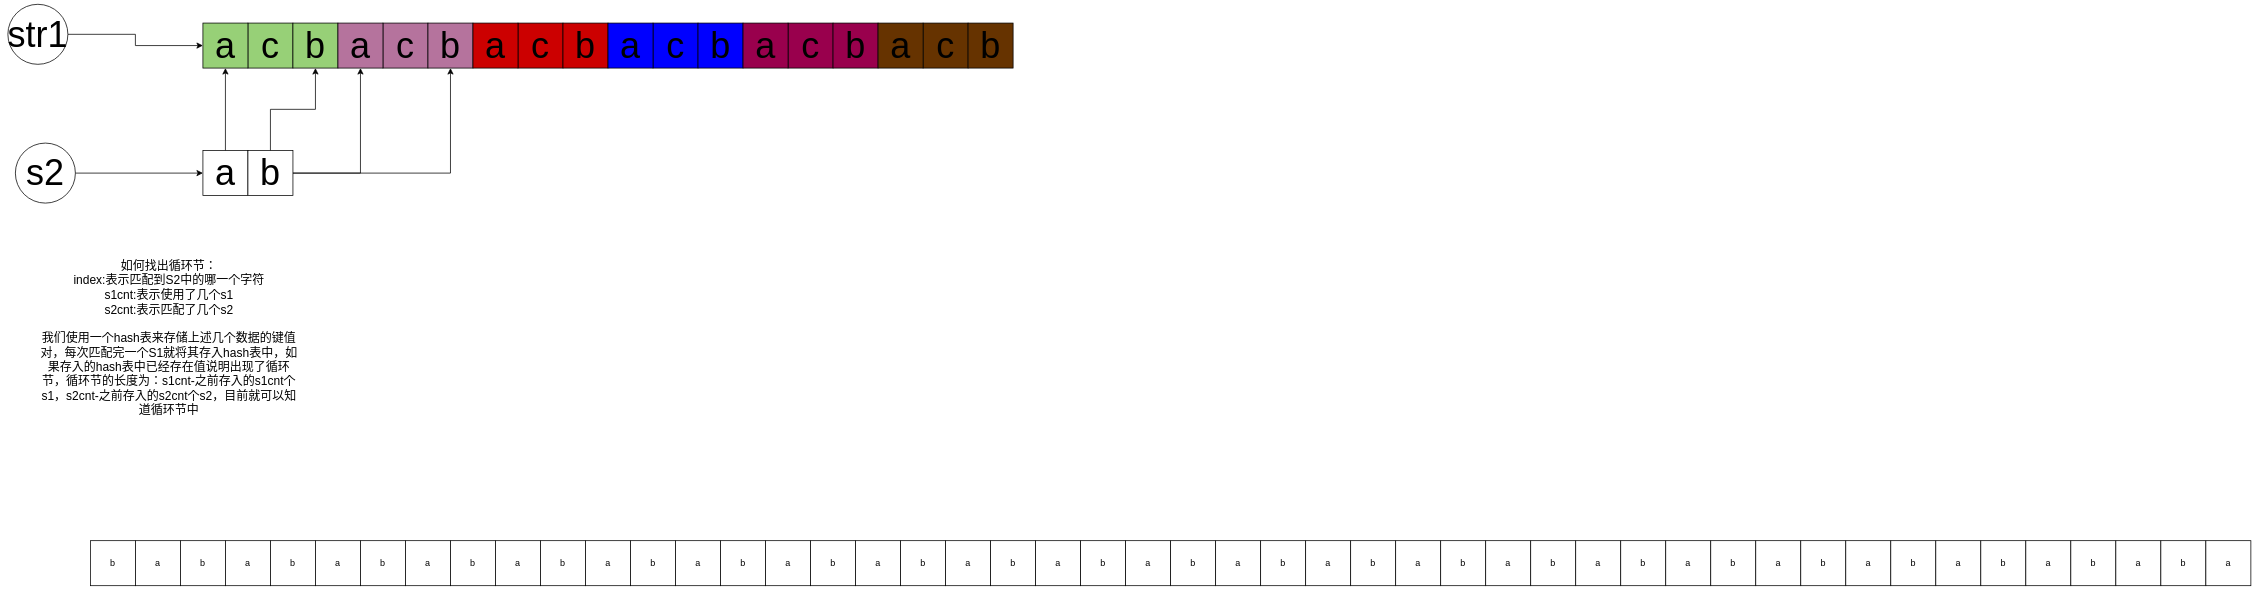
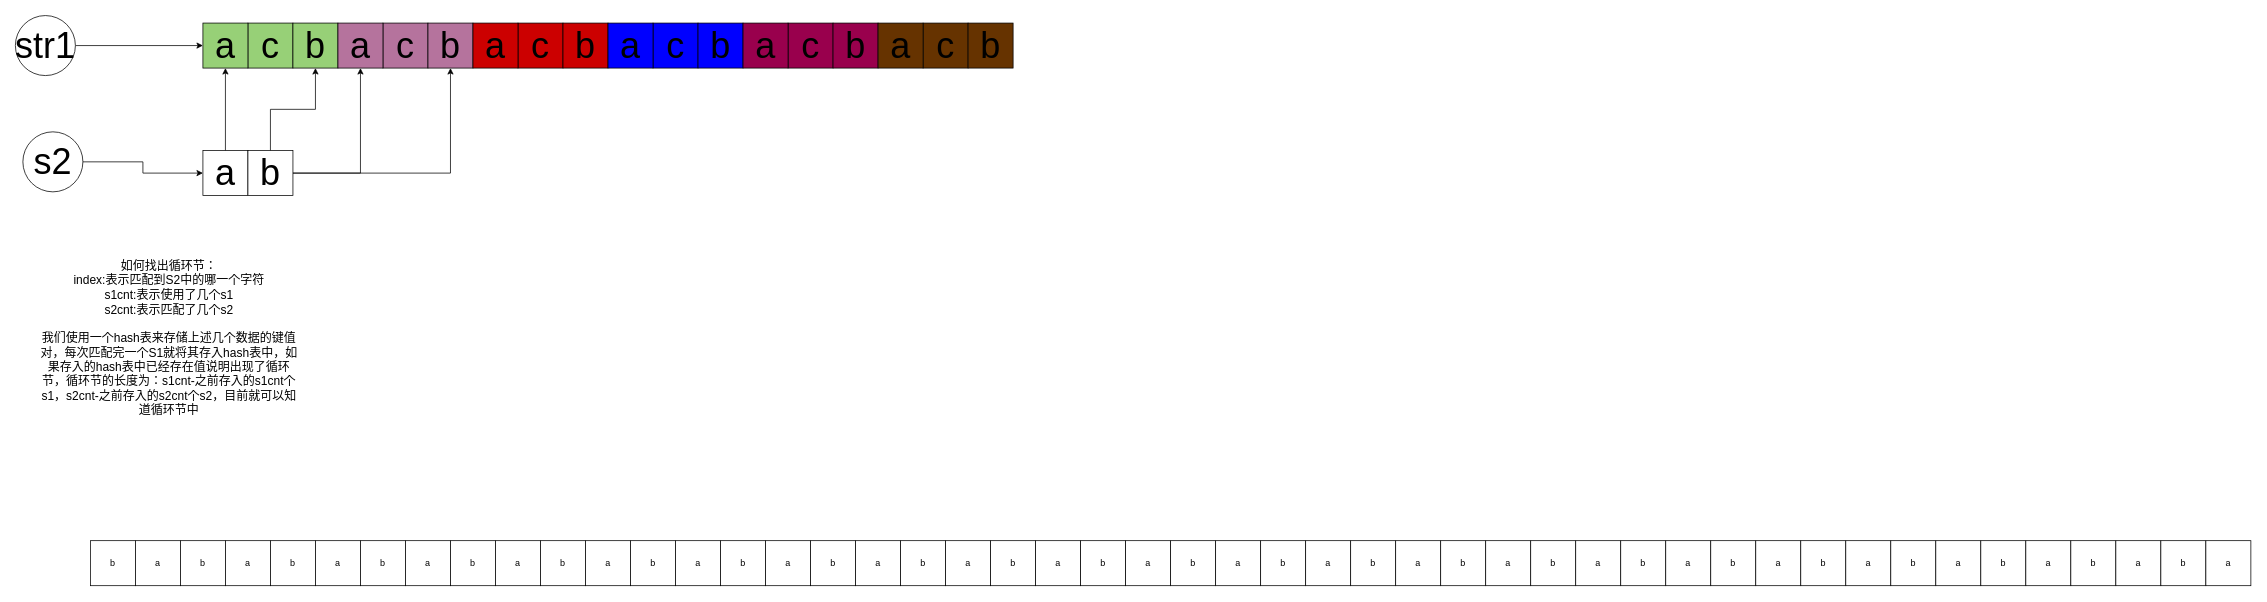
  <mxCell id="0" />
  <mxCell id="1" parent="0" />
  <mxCell id="2" value="&lt;font style=&quot;font-size: 48px;&quot;&gt;c&lt;/font&gt;" style="whiteSpace=wrap;html=1;aspect=fixed;fillColor=#97D077;" vertex="1" parent="1"><mxGeometry x="330" y="30" width="60" height="60" as="geometry" /></mxCell>
  <mxCell id="3" value="&lt;font style=&quot;font-size: 48px;&quot;&gt;b&lt;/font&gt;" style="whiteSpace=wrap;html=1;aspect=fixed;fillColor=#97D077;" vertex="1" parent="1"><mxGeometry x="390" y="30" width="60" height="60" as="geometry" /></mxCell>
  <mxCell id="4" value="&lt;font style=&quot;font-size: 48px;&quot;&gt;a&lt;/font&gt;" style="whiteSpace=wrap;html=1;aspect=fixed;fillColor=#97D077;" vertex="1" parent="1"><mxGeometry x="270" y="30" width="60" height="60" as="geometry" /></mxCell>
  <mxCell id="5" value="&lt;font style=&quot;font-size: 48px;&quot;&gt;c&lt;/font&gt;" style="whiteSpace=wrap;html=1;aspect=fixed;fillColor=#B5739D;" vertex="1" parent="1"><mxGeometry x="510" y="30" width="60" height="60" as="geometry" /></mxCell>
  <mxCell id="6" value="&lt;font style=&quot;font-size: 48px;&quot;&gt;b&lt;/font&gt;" style="whiteSpace=wrap;html=1;aspect=fixed;fillColor=#B5739D;" vertex="1" parent="1"><mxGeometry x="570" y="30" width="60" height="60" as="geometry" /></mxCell>
  <mxCell id="7" value="&lt;font style=&quot;font-size: 48px;&quot;&gt;a&lt;/font&gt;" style="whiteSpace=wrap;html=1;aspect=fixed;fillColor=#B5739D;" vertex="1" parent="1"><mxGeometry x="450" y="30" width="60" height="60" as="geometry" /></mxCell>
  <mxCell id="8" value="&lt;font style=&quot;font-size: 48px;&quot;&gt;c&lt;/font&gt;" style="whiteSpace=wrap;html=1;aspect=fixed;fillColor=#CC0000;" vertex="1" parent="1"><mxGeometry x="690" y="30" width="60" height="60" as="geometry" /></mxCell>
  <mxCell id="9" value="&lt;font style=&quot;font-size: 48px;&quot;&gt;b&lt;/font&gt;" style="whiteSpace=wrap;html=1;aspect=fixed;fillColor=#CC0000;" vertex="1" parent="1"><mxGeometry x="750" y="30" width="60" height="60" as="geometry" /></mxCell>
  <mxCell id="10" value="&lt;font style=&quot;font-size: 48px;&quot;&gt;a&lt;/font&gt;" style="whiteSpace=wrap;html=1;aspect=fixed;fillColor=#CC0000;" vertex="1" parent="1"><mxGeometry x="630" y="30" width="60" height="60" as="geometry" /></mxCell>
  <mxCell id="11" value="&lt;font style=&quot;font-size: 48px;&quot;&gt;c&lt;/font&gt;" style="whiteSpace=wrap;html=1;aspect=fixed;fillColor=#0000FF;" vertex="1" parent="1"><mxGeometry x="870" y="30" width="60" height="60" as="geometry" /></mxCell>
  <mxCell id="12" value="&lt;font style=&quot;font-size: 48px;&quot;&gt;b&lt;/font&gt;" style="whiteSpace=wrap;html=1;aspect=fixed;fillColor=#0000FF;" vertex="1" parent="1"><mxGeometry x="930" y="30" width="60" height="60" as="geometry" /></mxCell>
  <mxCell id="13" value="&lt;font style=&quot;font-size: 48px;&quot;&gt;a&lt;/font&gt;" style="whiteSpace=wrap;html=1;aspect=fixed;fillColor=#0000FF;" vertex="1" parent="1"><mxGeometry x="810" y="30" width="60" height="60" as="geometry" /></mxCell>
  <mxCell id="14" value="&lt;font style=&quot;font-size: 48px;&quot;&gt;c&lt;/font&gt;" style="whiteSpace=wrap;html=1;aspect=fixed;fillColor=#99004D;" vertex="1" parent="1"><mxGeometry x="1050" y="30" width="60" height="60" as="geometry" /></mxCell>
  <mxCell id="15" value="&lt;font style=&quot;font-size: 48px;&quot;&gt;b&lt;/font&gt;" style="whiteSpace=wrap;html=1;aspect=fixed;fillColor=#99004D;" vertex="1" parent="1"><mxGeometry x="1110" y="30" width="60" height="60" as="geometry" /></mxCell>
  <mxCell id="16" value="&lt;font style=&quot;font-size: 48px;&quot;&gt;a&lt;/font&gt;" style="whiteSpace=wrap;html=1;aspect=fixed;fillColor=#99004D;" vertex="1" parent="1"><mxGeometry x="990" y="30" width="60" height="60" as="geometry" /></mxCell>
  <mxCell id="17" value="&lt;font style=&quot;font-size: 48px;&quot;&gt;c&lt;/font&gt;" style="whiteSpace=wrap;html=1;aspect=fixed;fillColor=#663300;" vertex="1" parent="1"><mxGeometry x="1230" y="30" width="60" height="60" as="geometry" /></mxCell>
  <mxCell id="18" value="&lt;font style=&quot;font-size: 48px;&quot;&gt;b&lt;/font&gt;" style="whiteSpace=wrap;html=1;aspect=fixed;fillColor=#663300;" vertex="1" parent="1"><mxGeometry x="1290" y="30" width="60" height="60" as="geometry" /></mxCell>
  <mxCell id="19" value="&lt;font style=&quot;font-size: 48px;&quot;&gt;a&lt;/font&gt;" style="whiteSpace=wrap;html=1;aspect=fixed;fillColor=#663300;" vertex="1" parent="1"><mxGeometry x="1170" y="30" width="60" height="60" as="geometry" /></mxCell>
  <mxCell id="20" style="edgeStyle=orthogonalEdgeStyle;rounded=0;orthogonalLoop=1;jettySize=auto;html=1;" edge="1" parent="1" source="21" target="4"><mxGeometry relative="1" as="geometry" /></mxCell>
- <mxCell id="21" value="&lt;font style=&quot;font-size: 48px;&quot;&gt;str1&lt;/font&gt;" style="ellipse;whiteSpace=wrap;html=1;aspect=fixed;" vertex="1" parent="1"><mxGeometry x="10" y="5" width="80" height="80" as="geometry" /></mxCell>
+ <mxCell id="21" value="&lt;font style=&quot;font-size: 48px;&quot;&gt;str1&lt;/font&gt;" style="ellipse;whiteSpace=wrap;html=1;aspect=fixed;" vertex="1" parent="1"><mxGeometry x="20" y="20" width="80" height="80" as="geometry" /></mxCell>
  <mxCell id="22" value="" style="edgeStyle=orthogonalEdgeStyle;rounded=0;orthogonalLoop=1;jettySize=auto;html=1;" edge="1" parent="1" source="24" target="4"><mxGeometry relative="1" as="geometry" /></mxCell>
  <mxCell id="23" style="edgeStyle=orthogonalEdgeStyle;rounded=0;orthogonalLoop=1;jettySize=auto;html=1;entryX=0.5;entryY=1;entryDx=0;entryDy=0;" edge="1" parent="1" source="24" target="7"><mxGeometry relative="1" as="geometry" /></mxCell>
  <mxCell id="24" value="&lt;font style=&quot;font-size: 48px;&quot;&gt;a&lt;/font&gt;" style="whiteSpace=wrap;html=1;aspect=fixed;" vertex="1" parent="1"><mxGeometry x="270" y="200" width="60" height="60" as="geometry" /></mxCell>
  <mxCell id="25" style="edgeStyle=orthogonalEdgeStyle;rounded=0;orthogonalLoop=1;jettySize=auto;html=1;entryX=0.5;entryY=1;entryDx=0;entryDy=0;" edge="1" parent="1" source="27" target="3"><mxGeometry relative="1" as="geometry" /></mxCell>
  <mxCell id="26" style="edgeStyle=orthogonalEdgeStyle;rounded=0;orthogonalLoop=1;jettySize=auto;html=1;entryX=0.5;entryY=1;entryDx=0;entryDy=0;" edge="1" parent="1" source="27" target="6"><mxGeometry relative="1" as="geometry" /></mxCell>
  <mxCell id="27" value="&lt;font style=&quot;font-size: 48px;&quot;&gt;b&lt;/font&gt;" style="whiteSpace=wrap;html=1;aspect=fixed;" vertex="1" parent="1"><mxGeometry x="330" y="200" width="60" height="60" as="geometry" /></mxCell>
  <mxCell id="28" style="edgeStyle=orthogonalEdgeStyle;rounded=0;orthogonalLoop=1;jettySize=auto;html=1;" edge="1" parent="1" source="29" target="24"><mxGeometry relative="1" as="geometry" /></mxCell>
- <mxCell id="29" value="&lt;span style=&quot;font-size: 48px;&quot;&gt;s2&lt;/span&gt;" style="ellipse;whiteSpace=wrap;html=1;aspect=fixed;" vertex="1" parent="1"><mxGeometry x="20" y="190" width="80" height="80" as="geometry" /></mxCell>
+ <mxCell id="29" value="&lt;span style=&quot;font-size: 48px;&quot;&gt;s2&lt;/span&gt;" style="ellipse;whiteSpace=wrap;html=1;aspect=fixed;" vertex="1" parent="1"><mxGeometry x="30" y="175" width="80" height="80" as="geometry" /></mxCell>
  <mxCell id="30" value="&lt;font size=&quot;3&quot;&gt;如何找出循环节：&lt;br&gt;index:表示匹配到S2中的哪一个字符&lt;br&gt;s1cnt:表示使用了几个s1&lt;br&gt;s2cnt:表示匹配了几个s2&lt;br&gt;&lt;br&gt;我们使用一个hash表来存储上述几个数据的键值对，每次匹配完一个S1就将其存入hash表中，如果存入的hash表中已经存在值说明出现了循环节，循环节的长度为：s1cnt-之前存入的s1cnt个s1，s2cnt-之前存入的s2cnt个s2，目前就可以知道循环节中&lt;br&gt;&lt;/font&gt;" style="text;strokeColor=none;align=center;fillColor=none;html=1;verticalAlign=middle;whiteSpace=wrap;rounded=0;" vertex="1" parent="1"><mxGeometry x="50" y="330" width="350" height="240" as="geometry" /></mxCell>
  <mxCell id="31" value="b" style="whiteSpace=wrap;html=1;aspect=fixed;" vertex="1" parent="1"><mxGeometry x="120" y="720" width="60" height="60" as="geometry" /></mxCell>
  <mxCell id="32" value="a" style="whiteSpace=wrap;html=1;aspect=fixed;" vertex="1" parent="1"><mxGeometry x="180" y="720" width="60" height="60" as="geometry" /></mxCell>
  <mxCell id="33" value="b" style="whiteSpace=wrap;html=1;aspect=fixed;" vertex="1" parent="1"><mxGeometry x="240" y="720" width="60" height="60" as="geometry" /></mxCell>
  <mxCell id="34" value="a" style="whiteSpace=wrap;html=1;aspect=fixed;" vertex="1" parent="1"><mxGeometry x="300" y="720" width="60" height="60" as="geometry" /></mxCell>
  <mxCell id="35" value="b" style="whiteSpace=wrap;html=1;aspect=fixed;" vertex="1" parent="1"><mxGeometry x="360" y="720" width="60" height="60" as="geometry" /></mxCell>
  <mxCell id="36" value="a" style="whiteSpace=wrap;html=1;aspect=fixed;" vertex="1" parent="1"><mxGeometry x="420" y="720" width="60" height="60" as="geometry" /></mxCell>
  <mxCell id="37" value="b" style="whiteSpace=wrap;html=1;aspect=fixed;" vertex="1" parent="1"><mxGeometry x="480" y="720" width="60" height="60" as="geometry" /></mxCell>
  <mxCell id="38" value="a" style="whiteSpace=wrap;html=1;aspect=fixed;" vertex="1" parent="1"><mxGeometry x="540" y="720" width="60" height="60" as="geometry" /></mxCell>
  <mxCell id="39" value="b" style="whiteSpace=wrap;html=1;aspect=fixed;" vertex="1" parent="1"><mxGeometry x="600" y="720" width="60" height="60" as="geometry" /></mxCell>
  <mxCell id="40" value="a" style="whiteSpace=wrap;html=1;aspect=fixed;" vertex="1" parent="1"><mxGeometry x="660" y="720" width="60" height="60" as="geometry" /></mxCell>
  <mxCell id="41" value="b" style="whiteSpace=wrap;html=1;aspect=fixed;" vertex="1" parent="1"><mxGeometry y="720" width="60" height="60" as="geometry" x="720" /></mxCell>
  <mxCell id="42" value="a" style="whiteSpace=wrap;html=1;aspect=fixed;" vertex="1" parent="1"><mxGeometry x="780" y="720" width="60" height="60" as="geometry" /></mxCell>
  <mxCell id="43" value="b" style="whiteSpace=wrap;html=1;aspect=fixed;" vertex="1" parent="1"><mxGeometry x="840" y="720" width="60" height="60" as="geometry" /></mxCell>
  <mxCell id="44" value="a" style="whiteSpace=wrap;html=1;aspect=fixed;" vertex="1" parent="1"><mxGeometry x="900" y="720" width="60" height="60" as="geometry" /></mxCell>
  <mxCell id="45" value="b" style="whiteSpace=wrap;html=1;aspect=fixed;" vertex="1" parent="1"><mxGeometry x="960" y="720" width="60" height="60" as="geometry" /></mxCell>
  <mxCell id="46" value="a" style="whiteSpace=wrap;html=1;aspect=fixed;" vertex="1" parent="1"><mxGeometry x="1020" y="720" width="60" height="60" as="geometry" /></mxCell>
  <mxCell id="47" value="b" style="whiteSpace=wrap;html=1;aspect=fixed;" vertex="1" parent="1"><mxGeometry x="1080" y="720" width="60" height="60" as="geometry" /></mxCell>
  <mxCell id="48" value="a" style="whiteSpace=wrap;html=1;aspect=fixed;" vertex="1" parent="1"><mxGeometry x="1140" y="720" width="60" height="60" as="geometry" /></mxCell>
  <mxCell id="49" value="b" style="whiteSpace=wrap;html=1;aspect=fixed;" vertex="1" parent="1"><mxGeometry x="1200" y="720" width="60" height="60" as="geometry" /></mxCell>
  <mxCell id="50" value="a" style="whiteSpace=wrap;html=1;aspect=fixed;" vertex="1" parent="1"><mxGeometry x="1260" y="720" width="60" height="60" as="geometry" /></mxCell>
  <mxCell id="51" value="b" style="whiteSpace=wrap;html=1;aspect=fixed;" vertex="1" parent="1"><mxGeometry x="1320" y="720" width="60" height="60" as="geometry" /></mxCell>
  <mxCell id="52" value="a" style="whiteSpace=wrap;html=1;aspect=fixed;" vertex="1" parent="1"><mxGeometry x="1380" y="720" width="60" height="60" as="geometry" /></mxCell>
  <mxCell id="53" value="b" style="whiteSpace=wrap;html=1;aspect=fixed;" vertex="1" parent="1"><mxGeometry x="1440" y="720" width="60" height="60" as="geometry" /></mxCell>
  <mxCell id="54" value="a" style="whiteSpace=wrap;html=1;aspect=fixed;" vertex="1" parent="1"><mxGeometry x="1500" y="720" width="60" height="60" as="geometry" /></mxCell>
  <mxCell id="55" value="b" style="whiteSpace=wrap;html=1;aspect=fixed;" vertex="1" parent="1"><mxGeometry x="1560" y="720" width="60" height="60" as="geometry" /></mxCell>
  <mxCell id="56" value="a" style="whiteSpace=wrap;html=1;aspect=fixed;" vertex="1" parent="1"><mxGeometry x="1620" y="720" width="60" height="60" as="geometry" /></mxCell>
  <mxCell id="57" value="b" style="whiteSpace=wrap;html=1;aspect=fixed;" vertex="1" parent="1"><mxGeometry x="1680" y="720" width="60" height="60" as="geometry" /></mxCell>
  <mxCell id="58" value="a" style="whiteSpace=wrap;html=1;aspect=fixed;" vertex="1" parent="1"><mxGeometry x="1740" y="720" width="60" height="60" as="geometry" /></mxCell>
  <mxCell id="59" value="b" style="whiteSpace=wrap;html=1;aspect=fixed;" vertex="1" parent="1"><mxGeometry x="1800" y="720" width="60" height="60" as="geometry" /></mxCell>
  <mxCell id="60" value="a" style="whiteSpace=wrap;html=1;aspect=fixed;" vertex="1" parent="1"><mxGeometry x="1860" y="720" width="60" height="60" as="geometry" /></mxCell>
  <mxCell id="61" value="b" style="whiteSpace=wrap;html=1;aspect=fixed;" vertex="1" parent="1"><mxGeometry x="1920" y="720" width="60" height="60" as="geometry" /></mxCell>
  <mxCell id="62" value="a" style="whiteSpace=wrap;html=1;aspect=fixed;" vertex="1" parent="1"><mxGeometry x="1980" y="720" width="60" height="60" as="geometry" /></mxCell>
  <mxCell id="63" value="b" style="whiteSpace=wrap;html=1;aspect=fixed;" vertex="1" parent="1"><mxGeometry x="2040" y="720" width="60" height="60" as="geometry" /></mxCell>
  <mxCell id="64" value="a" style="whiteSpace=wrap;html=1;aspect=fixed;" vertex="1" parent="1"><mxGeometry x="2100" y="720" width="60" height="60" as="geometry" /></mxCell>
  <mxCell id="65" value="b" style="whiteSpace=wrap;html=1;aspect=fixed;" vertex="1" parent="1"><mxGeometry x="2160" y="720" width="60" height="60" as="geometry" /></mxCell>
  <mxCell id="66" value="a" style="whiteSpace=wrap;html=1;aspect=fixed;" vertex="1" parent="1"><mxGeometry x="2220" y="720" width="60" height="60" as="geometry" /></mxCell>
  <mxCell id="67" value="b" style="whiteSpace=wrap;html=1;aspect=fixed;" vertex="1" parent="1"><mxGeometry x="2280" y="720" width="60" height="60" as="geometry" /></mxCell>
  <mxCell id="68" value="a" style="whiteSpace=wrap;html=1;aspect=fixed;" vertex="1" parent="1"><mxGeometry x="2340" y="720" width="60" height="60" as="geometry" /></mxCell>
  <mxCell id="69" value="b" style="whiteSpace=wrap;html=1;aspect=fixed;" vertex="1" parent="1"><mxGeometry x="2400" y="720" width="60" height="60" as="geometry" /></mxCell>
  <mxCell id="70" value="a" style="whiteSpace=wrap;html=1;aspect=fixed;" vertex="1" parent="1"><mxGeometry x="2460" y="720" width="60" height="60" as="geometry" /></mxCell>
  <mxCell id="71" value="b" style="whiteSpace=wrap;html=1;aspect=fixed;" vertex="1" parent="1"><mxGeometry x="2520" y="720" width="60" height="60" as="geometry" /></mxCell>
  <mxCell id="72" value="a" style="whiteSpace=wrap;html=1;aspect=fixed;" vertex="1" parent="1"><mxGeometry x="2580" y="720" width="60" height="60" as="geometry" /></mxCell>
  <mxCell id="73" value="b" style="whiteSpace=wrap;html=1;aspect=fixed;" vertex="1" parent="1"><mxGeometry x="2640" y="720" width="60" height="60" as="geometry" /></mxCell>
  <mxCell id="74" value="a" style="whiteSpace=wrap;html=1;aspect=fixed;" vertex="1" parent="1"><mxGeometry x="2700" y="720" width="60" height="60" as="geometry" /></mxCell>
  <mxCell id="75" value="b" style="whiteSpace=wrap;html=1;aspect=fixed;" vertex="1" parent="1"><mxGeometry x="2760" y="720" width="60" height="60" as="geometry" /></mxCell>
  <mxCell id="76" value="a" style="whiteSpace=wrap;html=1;aspect=fixed;" vertex="1" parent="1"><mxGeometry x="2820" y="720" width="60" height="60" as="geometry" /></mxCell>
  <mxCell id="77" value="b" style="whiteSpace=wrap;html=1;aspect=fixed;" vertex="1" parent="1"><mxGeometry x="2880" y="720" width="60" height="60" as="geometry" /></mxCell>
  <mxCell id="78" value="a" style="whiteSpace=wrap;html=1;aspect=fixed;" vertex="1" parent="1"><mxGeometry x="2940" y="720" width="60" height="60" as="geometry" /></mxCell>
